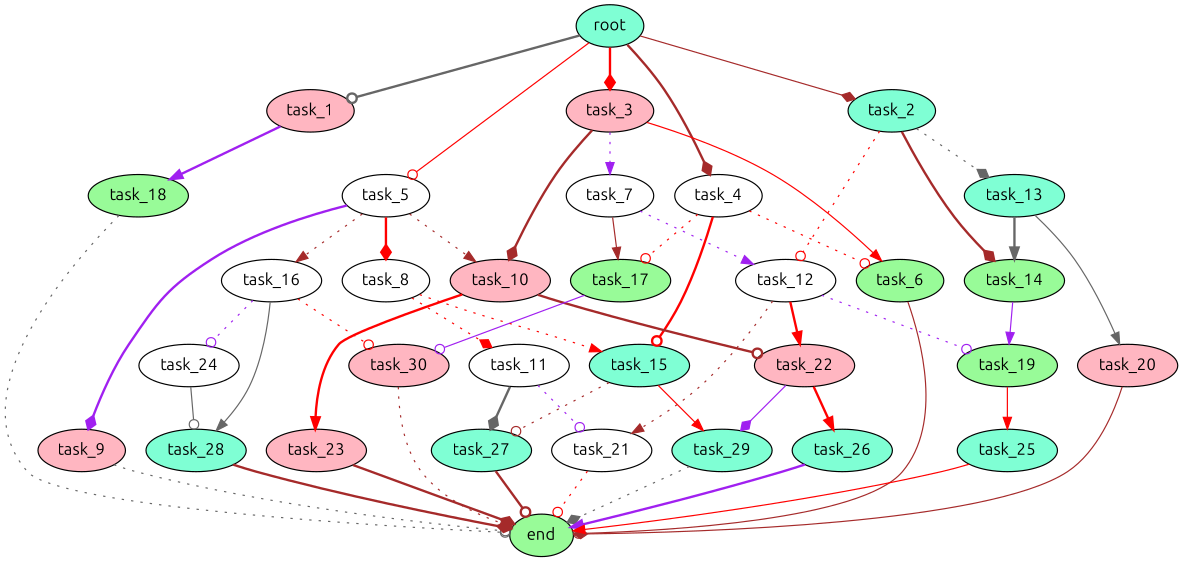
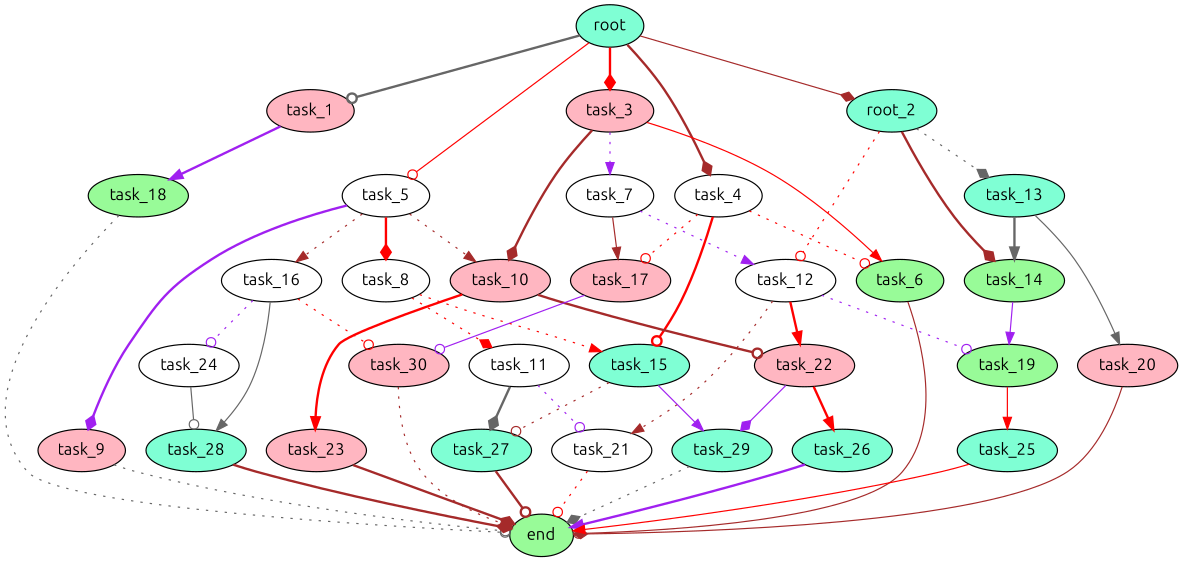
  digraph {
    fontname=Ubuntu
    node [fillcolor=aquamarine fontname=Ubuntu style=filled]
    edge [arrowhead=normal color=red fontname=Ubuntu style=dotted]
    root
    task_1 [fillcolor=lightpink]
-   task_2
+   task_2 [label=root_2]
    task_3 [fillcolor=lightpink]
    task_4 [fillcolor=white]
    task_5 [fillcolor=white]
    task_18 [fillcolor=palegreen]
    task_12 [fillcolor=white]
    task_13
    task_14 [fillcolor=palegreen]
    task_6 [fillcolor=palegreen]
    task_7 [fillcolor=white]
    task_10 [fillcolor=lightpink]
    task_15
-   task_17 [fillcolor=palegreen]
+   task_17 [fillcolor=lightpink]
    task_8 [fillcolor=white]
    task_9 [fillcolor=lightpink]
    task_16 [fillcolor=white]
    end [fillcolor=palegreen]
    task_22 [fillcolor=lightpink]
    task_21 [fillcolor=white]
    task_19 [fillcolor=palegreen]
    task_20 [fillcolor=lightpink]
    task_23 [fillcolor=lightpink]
    task_27
    task_29
    task_30 [fillcolor=lightpink]
    task_11 [fillcolor=white]
    task_24 [fillcolor=white]
    task_28
    task_26
    task_25
    root -> task_1 [arrowhead=odot color=gray40 style=bold]
    root -> task_2 [arrowhead=diamond color=brown style=solid]
    root -> task_3 [arrowhead=diamond style=bold]
    root -> task_4 [arrowhead=diamond color=brown style=bold]
    root -> task_5 [arrowhead=odot style=solid]
    task_1 -> task_18 [color=purple style=bold]
    task_2 -> task_12 [arrowhead=odot]
    task_2 -> task_13 [arrowhead=diamond color=gray40]
    task_2 -> task_14 [arrowhead=diamond color=brown style=bold]
    task_3 -> task_6 [style=solid]
    task_3 -> task_7 [color=purple]
    task_3 -> task_10 [arrowhead=diamond color=brown style=bold]
    task_4 -> task_6 [arrowhead=odot]
    task_4 -> task_15 [arrowhead=odot style=bold]
    task_4 -> task_17 [arrowhead=odot]
    task_5 -> task_10 [color=brown]
    task_5 -> task_8 [arrowhead=diamond style=bold]
    task_5 -> task_9 [arrowhead=diamond color=purple style=bold]
    task_5 -> task_16 [color=brown]
    task_18 -> end [arrowhead=odot color=gray40]
    task_12 -> task_22 [style=bold]
    task_12 -> task_21 [color=brown]
    task_12 -> task_19 [arrowhead=odot color=purple]
    task_13 -> task_14 [color=gray40 style=bold]
    task_13 -> task_20 [color=gray40 style=solid]
    task_14 -> task_19 [color=purple style=solid]
    task_6 -> end [arrowhead=odot color=brown style=solid]
    task_7 -> task_12 [color=purple]
    task_7 -> task_17 [color=brown style=solid]
    task_10 -> task_22 [arrowhead=odot color=brown style=bold]
    task_10 -> task_23 [style=bold]
    task_15 -> task_27 [arrowhead=odot color=brown]
-   task_15 -> task_29 [style=solid]
+   task_15 -> task_29 [color=purple style=solid]
    task_17 -> task_30 [arrowhead=odot color=purple style=solid]
    task_8 -> task_15
    task_8 -> task_11 [arrowhead=diamond]
    task_9 -> end [arrowhead=odot color=gray40]
    task_16 -> task_30 [arrowhead=odot]
    task_16 -> task_24 [arrowhead=odot color=purple]
    task_16 -> task_28 [color=gray40 style=solid]
    task_22 -> task_29 [arrowhead=diamond color=purple style=solid]
    task_22 -> task_26 [style=bold]
    task_21 -> end [arrowhead=odot]
    task_19 -> task_25 [style=solid]
    task_20 -> end [arrowhead=diamond color=brown style=solid]
    task_23 -> end [arrowhead=diamond color=brown style=bold]
    task_27 -> end [arrowhead=odot color=brown style=bold]
    task_29 -> end [arrowhead=diamond color=gray40]
    task_30 -> end [color=brown]
    task_11 -> task_21 [arrowhead=odot color=purple]
    task_11 -> task_27 [arrowhead=diamond color=gray40 style=bold]
    task_24 -> task_28 [arrowhead=odot color=gray40 style=solid]
    task_28 -> end [arrowhead=diamond color=brown style=bold]
    task_26 -> end [color=purple style=bold]
    task_25 -> end [style=solid]
  }
